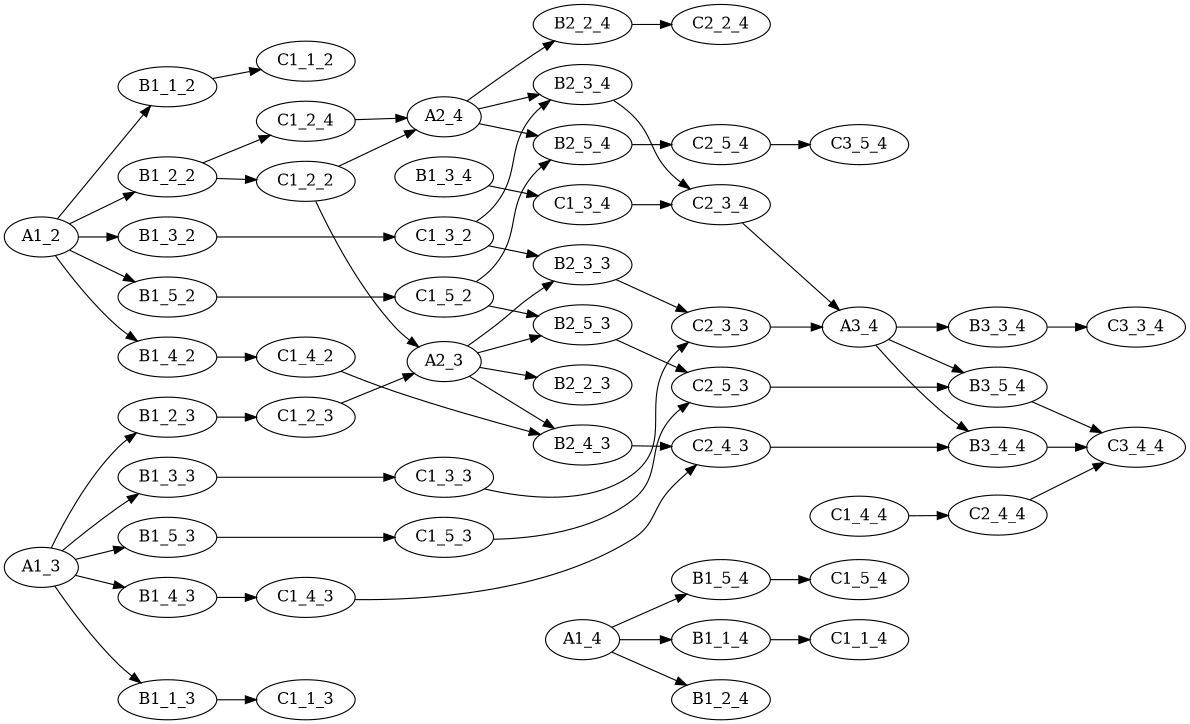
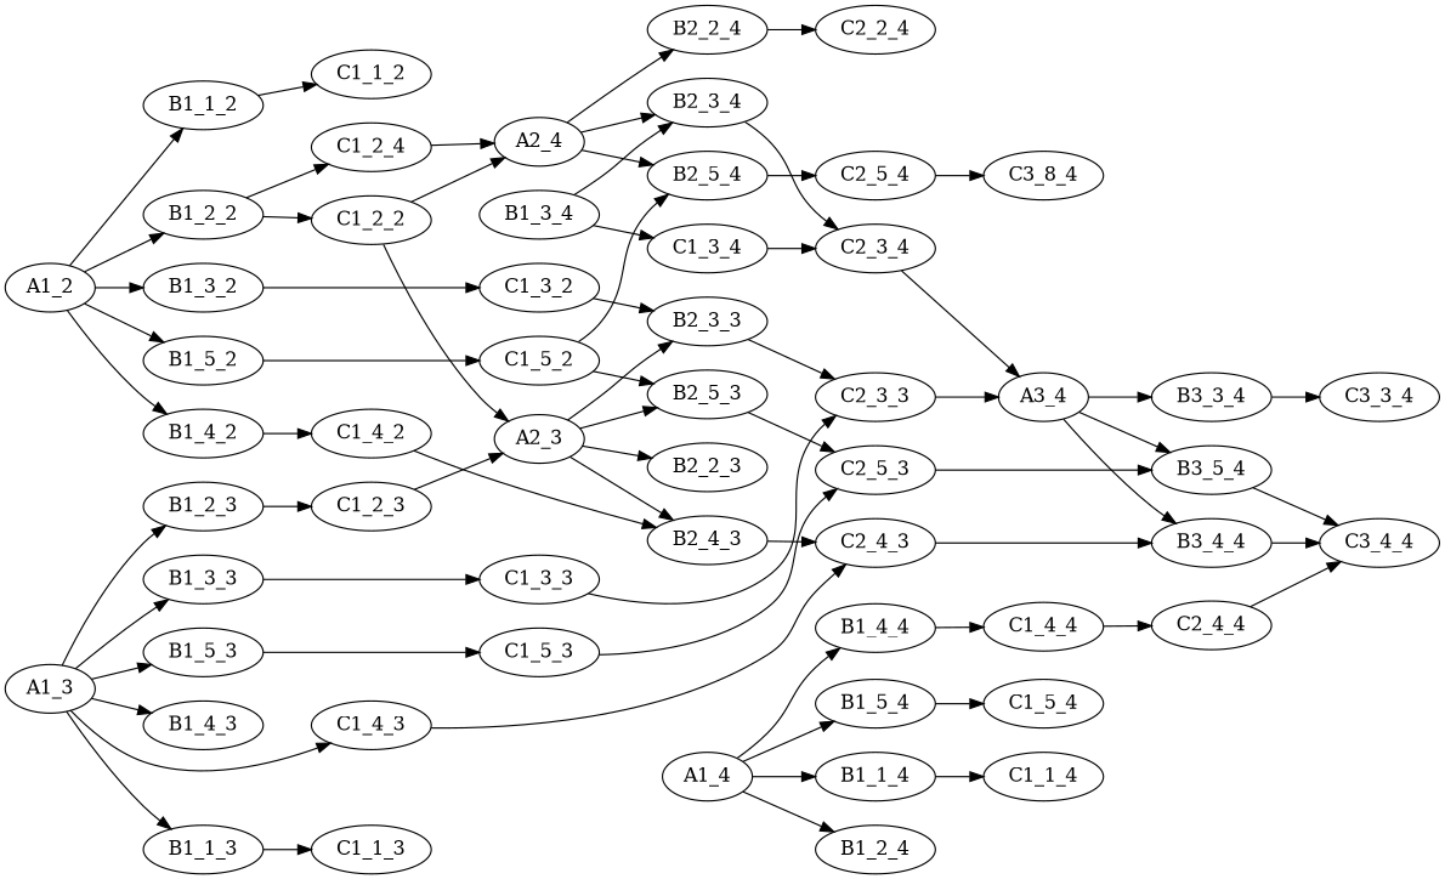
  digraph {
    rankdir=LR
    n1 [label=A1_2]
    n2 [label=B1_1_2]
    n3 [label=B1_2_2]
    n4 [label=B1_3_2]
    n5 [label=B1_4_2]
    n6 [label=B1_5_2]
    n7 [label=C1_1_2]
    n8 [label=C1_2_2]
    n9 [label=C1_2_4]
    n10 [label=C1_3_2]
    n11 [label=C1_4_2]
    n12 [label=C1_5_2]
    n13 [label=A2_3]
    n14 [label=A2_4]
    n15 [label=B2_3_3]
    n16 [label=B2_4_3]
    n17 [label=B2_5_3]
    n18 [label=B2_2_3]
    n19 [label=B2_3_4]
    n20 [label=B2_5_4]
    n21 [label=B2_2_4]
    n22 [label=C2_3_3]
    n23 [label=C2_3_4]
    n24 [label=C2_4_3]
    n25 [label=C2_5_3]
    n26 [label=C2_5_4]
    n27 [label=A1_3]
    n28 [label=B1_1_3]
    n29 [label=B1_2_3]
    n30 [label=B1_3_3]
    n31 [label=B1_4_3]
    n32 [label=B1_5_3]
    n33 [label=C1_1_3]
    n34 [label=C1_2_3]
    n35 [label=C1_3_3]
    n36 [label=C1_4_3]
    n37 [label=C1_5_3]
    n38 [label=A3_4]
    n39 [label=B3_4_4]
    n40 [label=B3_5_4]
    n41 [label=A1_4]
    n42 [label=B1_1_4]
    n43 [label=B1_2_4]
+   n44 [label=B1_4_4]
    n45 [label=B1_5_4]
    n46 [label=C1_1_4]
    n47 [label=B1_3_4]
    n48 [label=C1_3_4]
    n49 [label=C1_4_4]
    n50 [label=C1_5_4]
    n51 [label=C2_4_4]
    n52 [label=C3_4_4]
-   n53 [label=C3_5_4]
+   n53 [label=C3_8_4]
    n54 [label=B3_3_4]
    n55 [label=C2_2_4]
    n56 [label=C3_3_4]
    n1 -> n2
    n1 -> n3
    n1 -> n4
    n1 -> n5
    n1 -> n6
    n2 -> n7
    n3 -> n8
    n3 -> n9
    n4 -> n10
    n5 -> n11
    n6 -> n12
    n8 -> n13
    n8 -> n14
    n9 -> n14
    n10 -> n15
-   n10 -> n19
+   n47 -> n19
    n11 -> n16
    n12 -> n17
    n12 -> n20
    n13 -> n15
    n13 -> n16
    n13 -> n17
    n13 -> n18
    n14 -> n19
    n14 -> n20
    n14 -> n21
    n15 -> n22
    n16 -> n24
    n17 -> n25
    n19 -> n23
    n20 -> n26
    n21 -> n55
    n22 -> n38
    n23 -> n38
    n24 -> n39
    n25 -> n40
    n26 -> n53
    n27 -> n28
    n27 -> n29
    n27 -> n30
    n27 -> n31
    n27 -> n32
    n28 -> n33
    n29 -> n34
    n30 -> n35
-   n31 -> n36
+   n27 -> n36
    n32 -> n37
    n34 -> n13
    n35 -> n22
    n36 -> n24
    n37 -> n25
    n38 -> n39
    n38 -> n40
    n38 -> n54
    n39 -> n52
    n40 -> n52
    n41 -> n42
    n41 -> n43
+   n41 -> n44
    n41 -> n45
    n42 -> n46
+   n44 -> n49
    n45 -> n50
    n47 -> n48
    n48 -> n23
    n49 -> n51
    n51 -> n52
    n54 -> n56
  }
